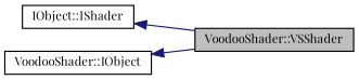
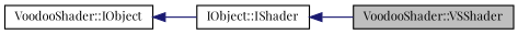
  digraph {
    fontname="Playfair Display"
    rankdir=LR
    node [color=black fillcolor=white fontname="Playfair Display" fontsize=10 shape=record style=filled]
    edge [color=midnightblue dir=back fontname="Playfair Display" fontsize=10 labelfontname=Helvetica labelfontsize=10 style=solid]
    n1 [fillcolor=grey75 fontcolor=black height=0.2 label="VoodooShader::VSShader" width=0.4]
    n2 [height=0.2 label="IObject::IShader" width=0.4]
    n3 [height=0.2 label="VoodooShader::IObject" width=0.4]
    n2 -> n1
-   n3 -> n1
+   n3 -> n2
  }
